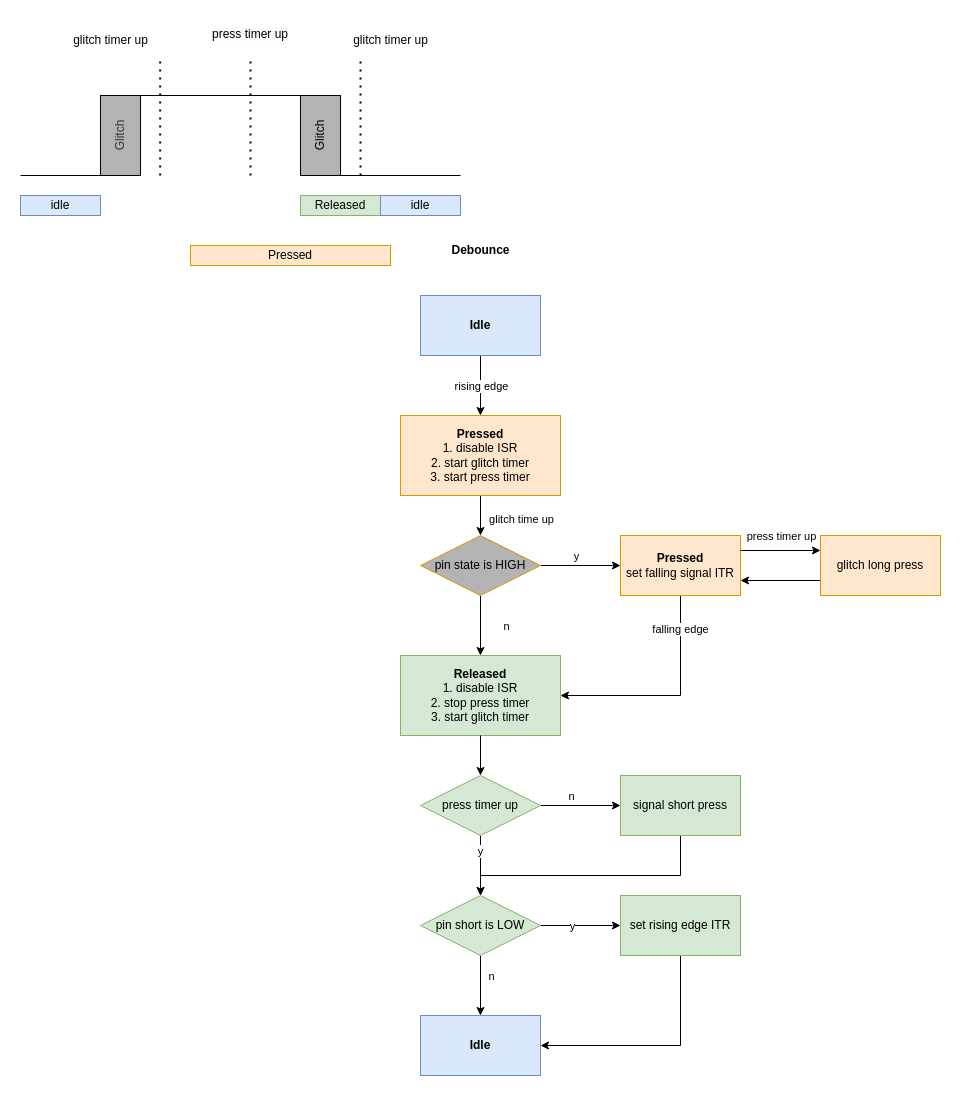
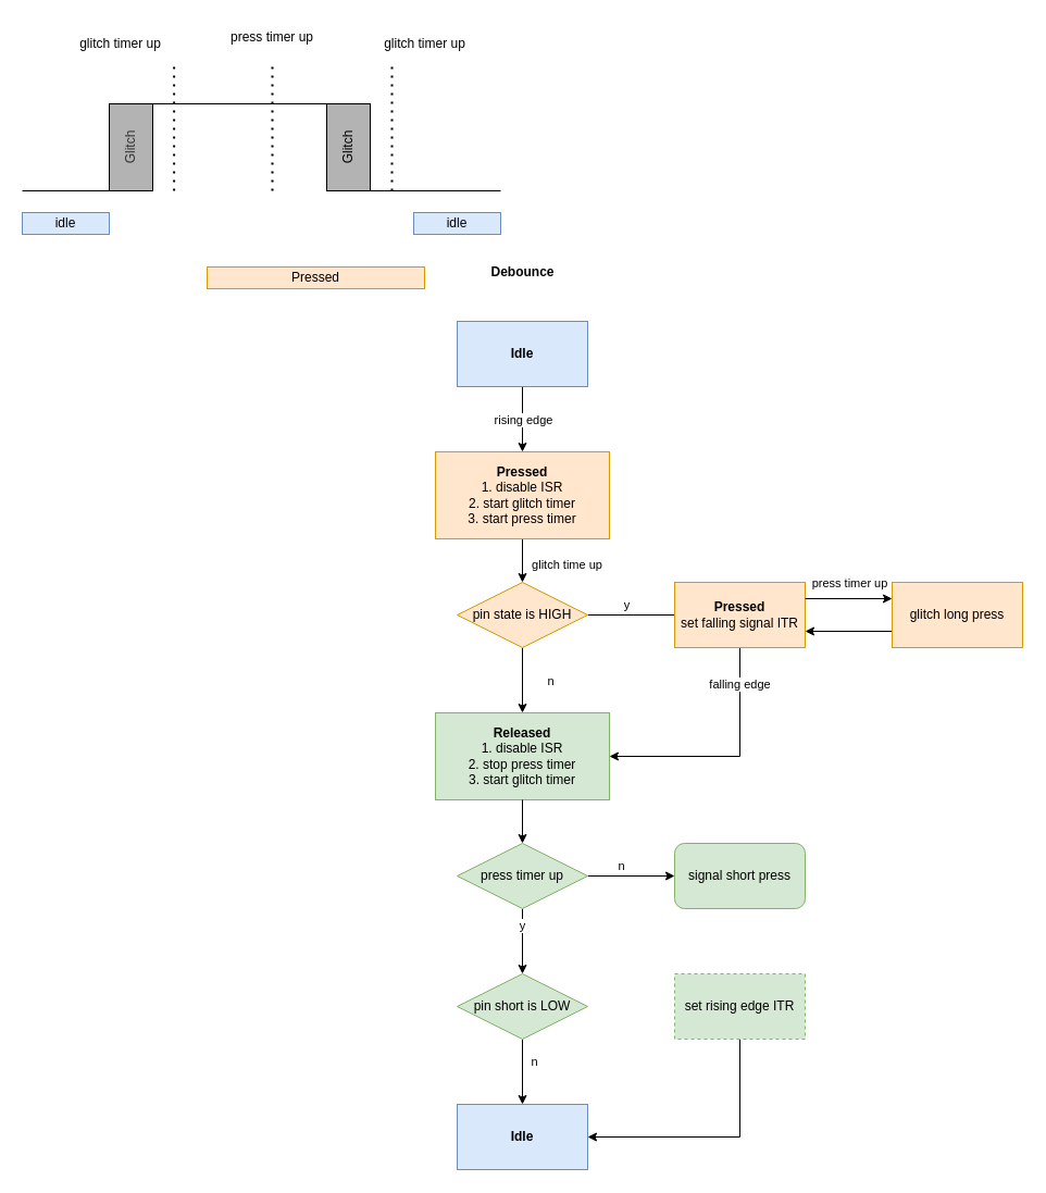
  <mxCell id="0" />
  <mxCell id="1" parent="0" />
  <mxCell id="2" value="Glitch" style="rounded=0;whiteSpace=wrap;html=1;fillColor=#B3B3B3;fontColor=#333333;strokeColor=#000000;horizontal=0;" parent="1" vertex="1"><mxGeometry x="100" y="95" width="40" height="80" as="geometry" /></mxCell>
  <mxCell id="3" value="" style="endArrow=none;html=1;rounded=0;entryX=0;entryY=0;entryDx=0;entryDy=0;exitX=1;exitY=0;exitDx=0;exitDy=0;" parent="1" source="2" target="6" edge="1"><mxGeometry width="50" height="50" relative="1" as="geometry"><mxPoint x="150" y="95" as="sourcePoint" /><mxPoint x="260" y="95" as="targetPoint" /></mxGeometry></mxCell>
  <mxCell id="4" value="" style="endArrow=none;html=1;rounded=0;exitX=1;exitY=1;exitDx=0;exitDy=0;" parent="1" source="6" edge="1"><mxGeometry width="50" height="50" relative="1" as="geometry"><mxPoint x="340" y="175" as="sourcePoint" /><mxPoint x="460" y="175" as="targetPoint" /></mxGeometry></mxCell>
  <mxCell id="5" value="" style="endArrow=none;html=1;rounded=0;entryX=0;entryY=1;entryDx=0;entryDy=0;" parent="1" target="2" edge="1"><mxGeometry width="50" height="50" relative="1" as="geometry"><mxPoint x="20" y="175" as="sourcePoint" /><mxPoint x="100" y="175" as="targetPoint" /></mxGeometry></mxCell>
  <mxCell id="6" value="Glitch" style="rounded=0;whiteSpace=wrap;html=1;fillColor=#B3B3B3;horizontal=0;" parent="1" vertex="1"><mxGeometry x="300" y="95" width="40" height="80" as="geometry" /></mxCell>
  <mxCell id="7" value="" style="edgeStyle=orthogonalEdgeStyle;rounded=0;orthogonalLoop=1;jettySize=auto;html=1;" parent="1" source="9" target="28" edge="1"><mxGeometry relative="1" as="geometry"><mxPoint x="480" y="535" as="targetPoint" /></mxGeometry></mxCell>
  <mxCell id="8" value="glitch time up" style="edgeLabel;html=1;align=center;verticalAlign=middle;resizable=0;points=[];" parent="7" vertex="1" connectable="0"><mxGeometry x="-0.305" y="2" relative="1" as="geometry"><mxPoint x="38" y="9" as="offset" /></mxGeometry></mxCell>
  <mxCell id="9" value="&lt;div style=&quot;&quot;&gt;&lt;b style=&quot;border-color: var(--border-color);&quot;&gt;Pressed&lt;/b&gt;&lt;br&gt;&lt;/div&gt;1. disable ISR&lt;br&gt;2. start glitch timer&lt;br&gt;&lt;div style=&quot;&quot;&gt;&lt;span style=&quot;background-color: initial;&quot;&gt;3. start press timer&lt;/span&gt;&lt;/div&gt;" style="whiteSpace=wrap;html=1;fillColor=#ffe6cc;strokeColor=#d79b00;align=center;" parent="1" vertex="1"><mxGeometry x="400" y="415" width="160" height="80" as="geometry" /></mxCell>
  <mxCell id="10" value="" style="edgeStyle=orthogonalEdgeStyle;rounded=0;orthogonalLoop=1;jettySize=auto;html=1;" parent="1" source="28" target="18" edge="1"><mxGeometry relative="1" as="geometry"><mxPoint x="480" y="595" as="sourcePoint" /></mxGeometry></mxCell>
  <mxCell id="11" value="n" style="edgeLabel;html=1;align=center;verticalAlign=middle;resizable=0;points=[];" parent="10" vertex="1" connectable="0"><mxGeometry x="-0.305" y="1" relative="1" as="geometry"><mxPoint x="24" y="9" as="offset" /></mxGeometry></mxCell>
- <mxCell id="12" value="" style="edgeStyle=orthogonalEdgeStyle;rounded=0;orthogonalLoop=1;jettySize=auto;html=1;" parent="1" source="28" target="27" edge="1"><mxGeometry relative="1" as="geometry"><mxPoint x="540" y="565" as="sourcePoint" /></mxGeometry></mxCell>
+ <mxCell id="12" value="" style="edgeStyle=orthogonalEdgeStyle;rounded=0;orthogonalLoop=1;jettySize=auto;html=1;endArrow=none;" parent="1" source="28" target="27" edge="1"><mxGeometry relative="1" as="geometry"><mxPoint x="540" y="565" as="sourcePoint" /></mxGeometry></mxCell>
  <mxCell id="13" value="y" style="edgeLabel;html=1;align=center;verticalAlign=middle;resizable=0;points=[];" parent="12" vertex="1" connectable="0"><mxGeometry x="-0.304" y="1" relative="1" as="geometry"><mxPoint x="7" y="-9" as="offset" /></mxGeometry></mxCell>
  <mxCell id="14" value="" style="endArrow=none;dashed=1;html=1;dashPattern=1 3;strokeWidth=2;rounded=0;" parent="1" edge="1"><mxGeometry width="50" height="50" relative="1" as="geometry"><mxPoint x="159.66" y="175" as="sourcePoint" /><mxPoint x="159.66" as="targetPoint" y="55" /></mxGeometry></mxCell>
  <mxCell id="15" value="glitch timer up" style="text;html=1;align=center;verticalAlign=middle;resizable=0;points=[];autosize=1;strokeColor=none;fillColor=none;" parent="1" vertex="1"><mxGeometry x="60" y="25" width="100" height="30" as="geometry" /></mxCell>
  <mxCell id="16" value="" style="edgeStyle=orthogonalEdgeStyle;rounded=0;orthogonalLoop=1;jettySize=auto;html=1;" parent="1" source="48" target="33" edge="1"><mxGeometry relative="1" as="geometry" /></mxCell>
  <mxCell id="17" value="y" style="edgeLabel;html=1;align=center;verticalAlign=middle;resizable=0;points=[];" vertex="1" connectable="0" parent="16"><mxGeometry x="-0.495" y="-1" relative="1" as="geometry"><mxPoint as="offset" /></mxGeometry></mxCell>
  <mxCell id="18" value="&lt;b&gt;Released&lt;/b&gt;&lt;br&gt;&lt;div style=&quot;&quot;&gt;&lt;span style=&quot;background-color: initial;&quot;&gt;1. disable ISR&lt;/span&gt;&lt;/div&gt;&lt;div style=&quot;&quot;&gt;&lt;span style=&quot;background-color: initial;&quot;&gt;2. stop press timer&lt;/span&gt;&lt;/div&gt;&lt;div style=&quot;&quot;&gt;&lt;span style=&quot;background-color: initial;&quot;&gt;3. start glitch timer&lt;/span&gt;&lt;/div&gt;" style="whiteSpace=wrap;html=1;fillColor=#d5e8d4;strokeColor=#82b366;align=center;" parent="1" vertex="1"><mxGeometry x="400" y="655" width="160" height="80" as="geometry" /></mxCell>
  <mxCell id="19" style="edgeStyle=orthogonalEdgeStyle;rounded=0;orthogonalLoop=1;jettySize=auto;html=1;entryX=1;entryY=0.5;entryDx=0;entryDy=0;" parent="1" source="20" target="21" edge="1"><mxGeometry relative="1" as="geometry"><Array as="points"><mxPoint x="680" y="1045" /></Array></mxGeometry></mxCell>
- <mxCell id="20" value="set rising edge ITR" style="whiteSpace=wrap;html=1;fillColor=#d5e8d4;strokeColor=#82b366;" parent="1" vertex="1"><mxGeometry x="620" y="895" width="120" height="60" as="geometry" /></mxCell>
+ <mxCell id="20" value="set rising edge ITR" style="whiteSpace=wrap;html=1;fillColor=#d5e8d4;strokeColor=#82b366;dashed=1;" parent="1" vertex="1"><mxGeometry x="620" y="895" width="120" height="60" as="geometry" /></mxCell>
  <mxCell id="21" value="&lt;b&gt;Idle&lt;/b&gt;" style="whiteSpace=wrap;html=1;fillColor=#dae8fc;strokeColor=#6c8ebf;" parent="1" vertex="1"><mxGeometry x="420" y="1015" width="120" height="60" as="geometry" /></mxCell>
  <mxCell id="22" value="" style="edgeStyle=orthogonalEdgeStyle;rounded=0;orthogonalLoop=1;jettySize=auto;html=1;" parent="1" source="24" target="9" edge="1"><mxGeometry relative="1" as="geometry" /></mxCell>
  <mxCell id="23" value="rising edge" style="edgeLabel;html=1;align=center;verticalAlign=middle;resizable=0;points=[];" parent="22" vertex="1" connectable="0"><mxGeometry x="-0.489" y="-2" relative="1" as="geometry"><mxPoint x="2" y="15" as="offset" /></mxGeometry></mxCell>
  <mxCell id="24" value="&lt;b&gt;Idle&lt;/b&gt;" style="whiteSpace=wrap;html=1;fillColor=#dae8fc;strokeColor=#6c8ebf;" parent="1" vertex="1"><mxGeometry x="420" y="295" width="120" height="60" as="geometry" /></mxCell>
  <mxCell id="25" style="edgeStyle=orthogonalEdgeStyle;rounded=0;orthogonalLoop=1;jettySize=auto;html=1;entryX=1;entryY=0.5;entryDx=0;entryDy=0;" parent="1" source="27" target="18" edge="1"><mxGeometry relative="1" as="geometry"><Array as="points"><mxPoint x="680" y="695" /></Array></mxGeometry></mxCell>
  <mxCell id="26" value="falling edge" style="edgeLabel;html=1;align=center;verticalAlign=middle;resizable=0;points=[];" parent="25" vertex="1" connectable="0"><mxGeometry x="-0.704" y="-1" relative="1" as="geometry"><mxPoint as="offset" /></mxGeometry></mxCell>
  <mxCell id="27" value="&lt;b&gt;Pressed&lt;/b&gt;&lt;br&gt;set falling signal ITR" style="whiteSpace=wrap;html=1;fillColor=#ffe6cc;strokeColor=#d79b00;" parent="1" vertex="1"><mxGeometry x="620" y="535" width="120" height="60" as="geometry" /></mxCell>
- <mxCell id="28" value="pin state is HIGH" style="rhombus;whiteSpace=wrap;html=1;fillColor=#b3b3b3;strokeColor=#d79b00;" parent="1" vertex="1"><mxGeometry x="420" y="535" width="120" height="60" as="geometry" /></mxCell>
- <mxCell id="29" style="edgeStyle=orthogonalEdgeStyle;rounded=0;orthogonalLoop=1;jettySize=auto;html=1;" parent="1" source="33" target="20" edge="1"><mxGeometry relative="1" as="geometry" /></mxCell>
- <mxCell id="30" value="y" style="edgeLabel;html=1;align=center;verticalAlign=middle;resizable=0;points=[];" parent="29" vertex="1" connectable="0"><mxGeometry x="-0.232" relative="1" as="geometry"><mxPoint as="offset" /></mxGeometry></mxCell>
+ <mxCell id="28" value="pin state is HIGH" style="rhombus;whiteSpace=wrap;html=1;fillColor=#ffe6cc;strokeColor=#d79b00;" parent="1" vertex="1"><mxGeometry x="420" y="535" width="120" height="60" as="geometry" /></mxCell>
  <mxCell id="31" value="" style="edgeStyle=orthogonalEdgeStyle;rounded=0;orthogonalLoop=1;jettySize=auto;html=1;" parent="1" source="33" target="21" edge="1"><mxGeometry relative="1" as="geometry" /></mxCell>
  <mxCell id="32" value="n" style="edgeLabel;html=1;align=center;verticalAlign=middle;resizable=0;points=[];" parent="31" vertex="1" connectable="0"><mxGeometry x="-0.324" relative="1" as="geometry"><mxPoint x="10" as="offset" /></mxGeometry></mxCell>
  <mxCell id="33" value="pin short is LOW" style="rhombus;whiteSpace=wrap;html=1;fillColor=#d5e8d4;strokeColor=#82b366;" parent="1" vertex="1"><mxGeometry x="420" y="895" width="120" height="60" as="geometry" /></mxCell>
  <mxCell id="34" value="" style="endArrow=none;dashed=1;html=1;dashPattern=1 3;strokeWidth=2;rounded=0;" parent="1" edge="1"><mxGeometry width="50" height="50" relative="1" as="geometry"><mxPoint x="360" y="175" as="sourcePoint" /><mxPoint x="360" as="targetPoint" y="55" /></mxGeometry></mxCell>
  <mxCell id="35" value="glitch timer up" style="text;html=1;align=center;verticalAlign=middle;resizable=0;points=[];autosize=1;strokeColor=none;fillColor=none;" parent="1" vertex="1"><mxGeometry x="340" y="25" width="100" height="30" as="geometry" /></mxCell>
  <mxCell id="36" value="Pressed" style="rounded=0;whiteSpace=wrap;html=1;fillColor=#ffe6cc;strokeColor=#d79b00;" parent="1" vertex="1"><mxGeometry x="190" y="245" width="200" height="20" as="geometry" /></mxCell>
- <mxCell id="37" value="Released" style="rounded=0;whiteSpace=wrap;html=1;fillColor=#d5e8d4;strokeColor=#82b366;" parent="1" vertex="1"><mxGeometry x="300" y="195" width="80" height="20" as="geometry" /></mxCell>
  <mxCell id="38" value="idle" style="rounded=0;whiteSpace=wrap;html=1;fillColor=#dae8fc;strokeColor=#6c8ebf;" parent="1" vertex="1"><mxGeometry x="380" y="195" width="80" height="20" as="geometry" /></mxCell>
  <mxCell id="39" value="idle" style="rounded=0;whiteSpace=wrap;html=1;fillColor=#dae8fc;strokeColor=#6c8ebf;" parent="1" vertex="1"><mxGeometry x="20" y="195" width="80" height="20" as="geometry" /></mxCell>
  <mxCell id="40" value="Debounce" style="text;html=1;align=center;verticalAlign=middle;resizable=0;points=[];autosize=1;strokeColor=none;fillColor=none;fontStyle=1" parent="1" vertex="1"><mxGeometry x="440" y="235" width="80" height="30" as="geometry" /></mxCell>
  <mxCell id="41" value="" style="edgeStyle=orthogonalEdgeStyle;rounded=0;orthogonalLoop=1;jettySize=auto;html=1;exitX=1;exitY=0.25;exitDx=0;exitDy=0;entryX=0;entryY=0.25;entryDx=0;entryDy=0;" edge="1" parent="1" source="27" target="44"><mxGeometry relative="1" as="geometry"><mxPoint x="880" y="475" as="sourcePoint" /></mxGeometry></mxCell>
  <mxCell id="42" value="press timer up" style="edgeLabel;html=1;align=center;verticalAlign=middle;resizable=0;points=[];" vertex="1" connectable="0" parent="41"><mxGeometry x="0.185" relative="1" as="geometry"><mxPoint x="-7" y="-15" as="offset" /></mxGeometry></mxCell>
  <mxCell id="43" style="edgeStyle=orthogonalEdgeStyle;rounded=0;orthogonalLoop=1;jettySize=auto;html=1;exitX=0;exitY=0.75;exitDx=0;exitDy=0;entryX=1;entryY=0.75;entryDx=0;entryDy=0;" edge="1" parent="1" source="44" target="27"><mxGeometry relative="1" as="geometry" /></mxCell>
  <mxCell id="44" value="glitch long press" style="whiteSpace=wrap;html=1;fillColor=#ffe6cc;strokeColor=#d79b00;" vertex="1" parent="1"><mxGeometry x="820" y="535" width="120" height="60" as="geometry" /></mxCell>
  <mxCell id="45" value="" style="edgeStyle=orthogonalEdgeStyle;rounded=0;orthogonalLoop=1;jettySize=auto;html=1;" edge="1" parent="1" source="18" target="48"><mxGeometry relative="1" as="geometry"><mxPoint x="480" y="735" as="sourcePoint" /><mxPoint x="480" y="895" as="targetPoint" /></mxGeometry></mxCell>
  <mxCell id="46" value="" style="edgeStyle=orthogonalEdgeStyle;rounded=0;orthogonalLoop=1;jettySize=auto;html=1;" edge="1" parent="1" source="48" target="50"><mxGeometry relative="1" as="geometry" /></mxCell>
  <mxCell id="47" value="n" style="edgeLabel;html=1;align=center;verticalAlign=middle;resizable=0;points=[];" vertex="1" connectable="0" parent="46"><mxGeometry x="-0.304" y="-1" relative="1" as="geometry"><mxPoint x="2" y="-11" as="offset" /></mxGeometry></mxCell>
  <mxCell id="48" value="press timer up" style="rhombus;whiteSpace=wrap;html=1;fillColor=#d5e8d4;strokeColor=#82b366;" vertex="1" parent="1"><mxGeometry x="420" y="775" width="120" height="60" as="geometry" /></mxCell>
- <mxCell id="49" style="edgeStyle=orthogonalEdgeStyle;rounded=0;orthogonalLoop=1;jettySize=auto;html=1;entryX=0.5;entryY=0;entryDx=0;entryDy=0;" edge="1" parent="1" source="50" target="33"><mxGeometry relative="1" as="geometry"><Array as="points"><mxPoint x="680" y="875" /><mxPoint x="480" y="875" /></Array></mxGeometry></mxCell>
- <mxCell id="50" value="signal short press" style="whiteSpace=wrap;html=1;fillColor=#d5e8d4;strokeColor=#82b366;" vertex="1" parent="1"><mxGeometry x="620" y="775" width="120" height="60" as="geometry" /></mxCell>
+ <mxCell id="50" value="signal short press" style="whiteSpace=wrap;html=1;fillColor=#d5e8d4;strokeColor=#82b366;rounded=1;" vertex="1" parent="1"><mxGeometry x="620" y="775" width="120" height="60" as="geometry" /></mxCell>
  <mxCell id="51" value="" style="endArrow=none;dashed=1;html=1;dashPattern=1 3;strokeWidth=2;rounded=0;" edge="1" parent="1"><mxGeometry width="50" height="50" relative="1" as="geometry"><mxPoint x="250" y="175" as="sourcePoint" /><mxPoint x="250" as="targetPoint" y="55" /></mxGeometry></mxCell>
  <mxCell id="52" value="&lt;span style=&quot;color: rgb(0, 0, 0); font-family: Helvetica; font-size: 12px; font-style: normal; font-variant-ligatures: normal; font-variant-caps: normal; font-weight: 400; letter-spacing: normal; orphans: 2; text-align: center; text-indent: 0px; text-transform: none; widows: 2; word-spacing: 0px; -webkit-text-stroke-width: 0px; background-color: rgb(251, 251, 251); text-decoration-thickness: initial; text-decoration-style: initial; text-decoration-color: initial; float: none; display: inline !important;&quot;&gt;press timer up&lt;/span&gt;" style="text;whiteSpace=wrap;html=1;" vertex="1" parent="1"><mxGeometry x="210" y="20" width="110" height="40" as="geometry" /></mxCell>
